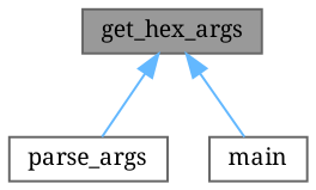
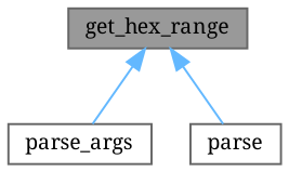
  digraph {
    fontname="Noto Serif"
    rankdir=TB
    node [color=grey40 fillcolor=white fontname="Noto Serif" fontsize=10 shape=box style=filled]
    edge [color=steelblue1 dir=back fontname="Noto Serif" fontsize=10 labelfontname=Helvetica labelfontsize=10 style=solid]
-   n1 [color=gray40 fillcolor=grey60 fontcolor=black height=0.2 label=get_hex_args width=0.4]
+   n1 [color=gray40 fillcolor=grey60 fontcolor=black height=0.2 label=get_hex_range width=0.4]
    n2 [height=0.2 label=parse_args width=0.4]
-   n3 [height=0.2 label=main width=0.4]
+   n3 [height=0.2 label=parse width=0.4]
    n1 -> n2
    n1 -> n3
  }
